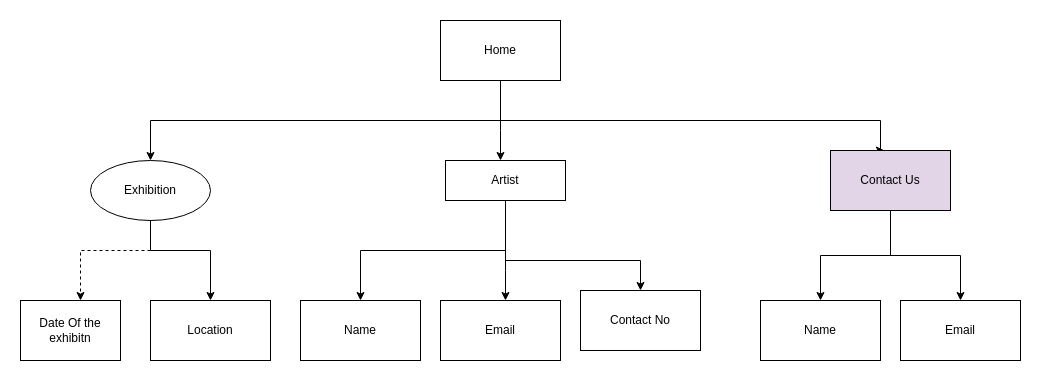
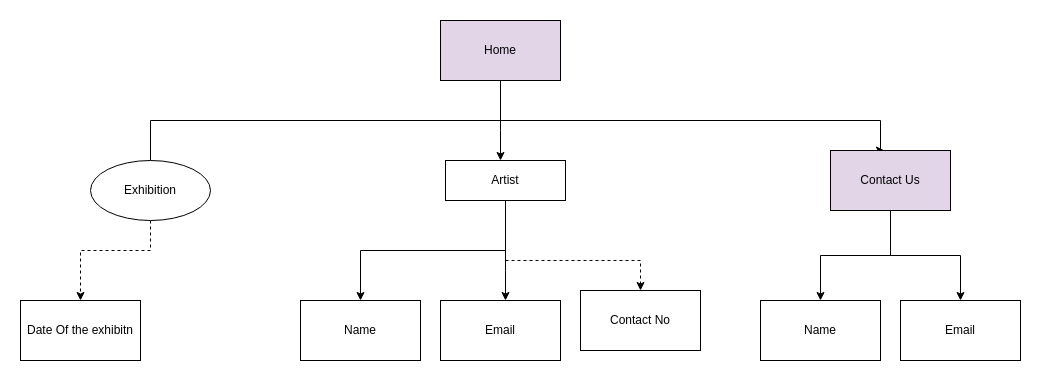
  <mxCell id="0" />
  <mxCell id="1" parent="0" />
  <mxCell id="2" value="" style="edgeStyle=orthogonalEdgeStyle;rounded=0;orthogonalLoop=1;jettySize=auto;html=1;" edge="1" parent="1" source="4" target="6"><mxGeometry relative="1" as="geometry"><Array as="points"><mxPoint x="500" y="130" /><mxPoint x="500" y="130" /></Array></mxGeometry></mxCell>
- <mxCell id="3" style="edgeStyle=orthogonalEdgeStyle;rounded=0;orthogonalLoop=1;jettySize=auto;html=1;entryX=0.5;entryY=0;entryDx=0;entryDy=0;" edge="1" parent="1" source="4" target="8"><mxGeometry relative="1" as="geometry"><Array as="points"><mxPoint x="500" y="120" /><mxPoint x="150" y="120" /></Array></mxGeometry></mxCell>
- <mxCell id="4" value="Home" style="rounded=0;whiteSpace=wrap;html=1;" vertex="1" parent="1"><mxGeometry x="440" y="20" width="120" height="60" as="geometry" /></mxCell>
+ <mxCell id="3" style="edgeStyle=orthogonalEdgeStyle;rounded=0;orthogonalLoop=1;jettySize=auto;html=1;entryX=0.5;entryY=0;entryDx=0;entryDy=0;endArrow=none;" edge="1" parent="1" source="4" target="8"><mxGeometry relative="1" as="geometry"><Array as="points"><mxPoint x="500" y="120" /><mxPoint x="150" y="120" /></Array></mxGeometry></mxCell>
+ <mxCell id="4" value="Home" style="rounded=0;whiteSpace=wrap;html=1;fillColor=#e1d5e7;" vertex="1" parent="1"><mxGeometry x="440" y="20" width="120" height="60" as="geometry" /></mxCell>
  <mxCell id="5" value="" style="edgeStyle=orthogonalEdgeStyle;rounded=0;orthogonalLoop=1;jettySize=auto;html=1;exitX=0.5;exitY=1;exitDx=0;exitDy=0;" edge="1" parent="1" source="6" target="16"><mxGeometry relative="1" as="geometry"><mxPoint x="350" y="220" as="sourcePoint" /></mxGeometry></mxCell>
  <mxCell id="6" value="Artist" style="whiteSpace=wrap;html=1;rounded=0;" vertex="1" parent="1"><mxGeometry x="445" y="160" width="120" height="40" as="geometry" /></mxCell>
  <mxCell id="7" value="" style="edgeStyle=orthogonalEdgeStyle;rounded=0;orthogonalLoop=1;jettySize=auto;html=1;dashed=1;" edge="1" parent="1" source="8" target="13"><mxGeometry relative="1" as="geometry"><Array as="points"><mxPoint x="150" y="250" /><mxPoint y="250" x="80" /></Array></mxGeometry></mxCell>
  <mxCell id="8" value="Exhibition" style="ellipse;whiteSpace=wrap;html=1;" vertex="1" parent="1"><mxGeometry x="90" y="160" width="120" height="60" as="geometry" /></mxCell>
  <mxCell id="9" style="edgeStyle=orthogonalEdgeStyle;rounded=0;orthogonalLoop=1;jettySize=auto;html=1;entryX=0.45;entryY=0;entryDx=0;entryDy=0;entryPerimeter=0;" edge="1" parent="1" target="12"><mxGeometry relative="1" as="geometry"><mxPoint x="785" y="160" as="targetPoint" /><mxPoint x="500" y="80" as="sourcePoint" /><Array as="points"><mxPoint x="500" y="120" /><mxPoint x="880" y="120" /><mxPoint x="880" y="150" /></Array></mxGeometry></mxCell>
  <mxCell id="10" value="" style="edgeStyle=orthogonalEdgeStyle;rounded=0;orthogonalLoop=1;jettySize=auto;html=1;" edge="1" parent="1" source="12" target="21"><mxGeometry relative="1" as="geometry" /></mxCell>
  <mxCell id="11" style="edgeStyle=orthogonalEdgeStyle;rounded=0;orthogonalLoop=1;jettySize=auto;html=1;entryX=0.5;entryY=0;entryDx=0;entryDy=0;" edge="1" parent="1" source="12" target="22"><mxGeometry relative="1" as="geometry" /></mxCell>
  <mxCell id="12" value="Contact Us" style="whiteSpace=wrap;html=1;rounded=0;fillColor=#e1d5e7;" vertex="1" parent="1"><mxGeometry x="830" y="150" width="120" height="60" as="geometry" /></mxCell>
- <mxCell id="13" value="Date Of the exhibitn" style="whiteSpace=wrap;html=1;rounded=0;" vertex="1" parent="1"><mxGeometry x="20" y="300" width="100" height="60" as="geometry" /></mxCell>
- <mxCell id="14" value="" style="edgeStyle=orthogonalEdgeStyle;rounded=0;orthogonalLoop=1;jettySize=auto;html=1;exitX=0.5;exitY=1;exitDx=0;exitDy=0;" edge="1" parent="1" target="15" source="8"><mxGeometry relative="1" as="geometry"><mxPoint x="280" y="220" as="sourcePoint" /><Array as="points"><mxPoint x="150" y="250" /><mxPoint x="210" y="250" /></Array></mxGeometry></mxCell>
- <mxCell id="15" value="Location" style="whiteSpace=wrap;html=1;rounded=0;" vertex="1" parent="1"><mxGeometry x="150" y="300" width="120" height="60" as="geometry" /></mxCell>
+ <mxCell id="13" value="Date Of the exhibitn" style="whiteSpace=wrap;html=1;rounded=0;" vertex="1" parent="1"><mxGeometry x="20" y="300" width="120" height="60" as="geometry" /></mxCell>
  <mxCell id="16" value="Name" style="whiteSpace=wrap;html=1;rounded=0;" vertex="1" parent="1"><mxGeometry x="300" y="300" width="120" height="60" as="geometry" /></mxCell>
  <mxCell id="17" value="" style="edgeStyle=orthogonalEdgeStyle;rounded=0;orthogonalLoop=1;jettySize=auto;html=1;exitX=0.5;exitY=1;exitDx=0;exitDy=0;" edge="1" parent="1" target="18" source="6"><mxGeometry relative="1" as="geometry"><mxPoint x="510" y="220" as="sourcePoint" /><Array as="points"><mxPoint x="505" y="270" /><mxPoint x="505" y="270" /></Array></mxGeometry></mxCell>
  <mxCell id="18" value="Email" style="whiteSpace=wrap;html=1;rounded=0;" vertex="1" parent="1"><mxGeometry x="440" y="300" width="120" height="60" as="geometry" /></mxCell>
- <mxCell id="19" value="" style="edgeStyle=orthogonalEdgeStyle;rounded=0;orthogonalLoop=1;jettySize=auto;html=1;exitX=0.5;exitY=1;exitDx=0;exitDy=0;" edge="1" parent="1" target="20" source="6"><mxGeometry relative="1" as="geometry"><mxPoint x="515" y="230" as="sourcePoint" /><Array as="points"><mxPoint x="505" y="260" /><mxPoint x="640" y="260" /></Array></mxGeometry></mxCell>
+ <mxCell id="19" value="" style="edgeStyle=orthogonalEdgeStyle;rounded=0;orthogonalLoop=1;jettySize=auto;html=1;exitX=0.5;exitY=1;exitDx=0;exitDy=0;dashed=1;" edge="1" parent="1" target="20" source="6"><mxGeometry relative="1" as="geometry"><mxPoint x="515" y="230" as="sourcePoint" /><Array as="points"><mxPoint x="505" y="260" /><mxPoint x="640" y="260" /></Array></mxGeometry></mxCell>
  <mxCell id="20" value="Contact No" style="whiteSpace=wrap;html=1;rounded=0;" vertex="1" parent="1"><mxGeometry x="580" y="290" width="120" height="60" as="geometry" /></mxCell>
  <mxCell id="21" value="Name" style="whiteSpace=wrap;html=1;rounded=0;" vertex="1" parent="1"><mxGeometry x="760" y="300" width="120" height="60" as="geometry" /></mxCell>
  <mxCell id="22" value="Email" style="whiteSpace=wrap;html=1;rounded=0;" vertex="1" parent="1"><mxGeometry x="900" y="300" width="120" height="60" as="geometry" /></mxCell>
